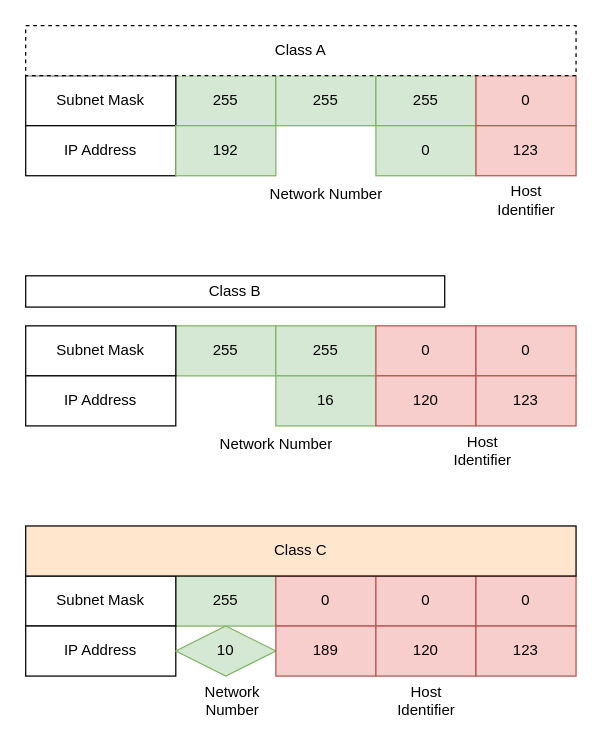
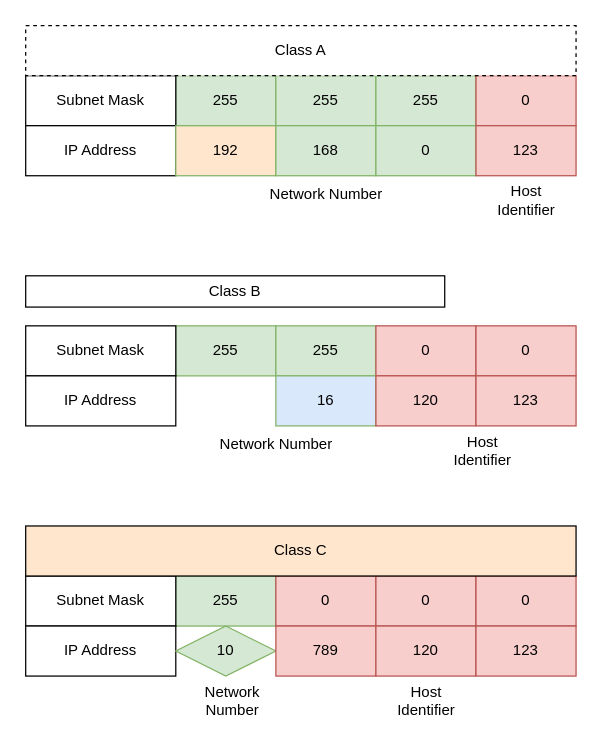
  <mxCell id="0" />
  <mxCell id="1" parent="0" />
  <mxCell id="2" value="255" style="rounded=0;whiteSpace=wrap;html=1;fillColor=#d5e8d4;strokeColor=#82b366;" vertex="1" parent="1"><mxGeometry x="140" y="60" width="80" height="40" as="geometry" /></mxCell>
  <mxCell id="3" value="Subnet Mask" style="rounded=0;whiteSpace=wrap;html=1;" vertex="1" parent="1"><mxGeometry x="20" y="60" width="120" height="40" as="geometry" /></mxCell>
  <mxCell id="4" value="255" style="rounded=0;whiteSpace=wrap;html=1;fillColor=#d5e8d4;strokeColor=#82b366;" vertex="1" parent="1"><mxGeometry x="220" y="60" width="80" height="40" as="geometry" /></mxCell>
  <mxCell id="5" value="255" style="rounded=0;whiteSpace=wrap;html=1;fillColor=#d5e8d4;strokeColor=#82b366;" vertex="1" parent="1"><mxGeometry x="300" y="60" width="80" height="40" as="geometry" /></mxCell>
  <mxCell id="6" value="0" style="rounded=0;whiteSpace=wrap;html=1;fillColor=#f8cecc;strokeColor=#b85450;" vertex="1" parent="1"><mxGeometry x="380" y="60" width="80" height="40" as="geometry" /></mxCell>
  <mxCell id="7" value="IP Address" style="rounded=0;whiteSpace=wrap;html=1;" vertex="1" parent="1"><mxGeometry x="20" y="100" width="120" height="40" as="geometry" /></mxCell>
- <mxCell id="8" value="192" style="rounded=0;whiteSpace=wrap;html=1;fillColor=#d5e8d4;strokeColor=#82b366;" vertex="1" parent="1"><mxGeometry x="140" y="100" width="80" height="40" as="geometry" /></mxCell>
+ <mxCell id="8" value="192" style="rounded=0;whiteSpace=wrap;html=1;fillColor=#ffe6cc;strokeColor=#82b366;" vertex="1" parent="1"><mxGeometry x="140" y="100" width="80" height="40" as="geometry" /></mxCell>
+ <mxCell id="9" value="168" style="rounded=0;whiteSpace=wrap;html=1;fillColor=#d5e8d4;strokeColor=#82b366;" vertex="1" parent="1"><mxGeometry x="220" y="100" width="80" height="40" as="geometry" /></mxCell>
  <mxCell id="10" value="0" style="rounded=0;whiteSpace=wrap;html=1;fillColor=#d5e8d4;strokeColor=#82b366;" vertex="1" parent="1"><mxGeometry x="300" y="100" width="80" height="40" as="geometry" /></mxCell>
  <mxCell id="11" value="123" style="rounded=0;whiteSpace=wrap;html=1;fillColor=#f8cecc;strokeColor=#b85450;" vertex="1" parent="1"><mxGeometry x="380" y="100" width="80" height="40" as="geometry" /></mxCell>
  <mxCell id="12" value="Network Number" style="text;html=1;align=center;verticalAlign=middle;resizable=0;points=[];autosize=1;strokeColor=none;fillColor=none;" vertex="1" parent="1"><mxGeometry x="200" y="140" width="120" height="30" as="geometry" /></mxCell>
  <mxCell id="13" value="&lt;div&gt;Host &lt;br&gt;&lt;/div&gt;&lt;div&gt;Identifier&lt;/div&gt;" style="text;html=1;align=center;verticalAlign=middle;resizable=0;points=[];autosize=1;strokeColor=none;fillColor=none;" vertex="1" parent="1"><mxGeometry x="385" y="140" width="70" height="40" as="geometry" /></mxCell>
  <mxCell id="14" value="255" style="rounded=0;whiteSpace=wrap;html=1;fillColor=#d5e8d4;strokeColor=#82b366;" vertex="1" parent="1"><mxGeometry x="140" y="260" width="80" height="40" as="geometry" /></mxCell>
  <mxCell id="15" value="Subnet Mask" style="rounded=0;whiteSpace=wrap;html=1;" vertex="1" parent="1"><mxGeometry x="20" y="260" width="120" height="40" as="geometry" /></mxCell>
  <mxCell id="16" value="255" style="rounded=0;whiteSpace=wrap;html=1;fillColor=#d5e8d4;strokeColor=#82b366;" vertex="1" parent="1"><mxGeometry x="220" y="260" width="80" height="40" as="geometry" /></mxCell>
  <mxCell id="17" value="0" style="rounded=0;whiteSpace=wrap;html=1;fillColor=#f8cecc;strokeColor=#b85450;" vertex="1" parent="1"><mxGeometry x="300" y="260" width="80" height="40" as="geometry" /></mxCell>
  <mxCell id="18" value="0" style="rounded=0;whiteSpace=wrap;html=1;fillColor=#f8cecc;strokeColor=#b85450;" vertex="1" parent="1"><mxGeometry x="380" y="260" width="80" height="40" as="geometry" /></mxCell>
  <mxCell id="19" value="IP Address" style="rounded=0;whiteSpace=wrap;html=1;" vertex="1" parent="1"><mxGeometry x="20" y="300" width="120" height="40" as="geometry" /></mxCell>
- <mxCell id="20" value="16" style="rounded=0;whiteSpace=wrap;html=1;fillColor=#d5e8d4;strokeColor=#82b366;" vertex="1" parent="1"><mxGeometry x="220" y="300" width="80" height="40" as="geometry" /></mxCell>
+ <mxCell id="20" value="16" style="rounded=0;whiteSpace=wrap;html=1;fillColor=#dae8fc;strokeColor=#82b366;" vertex="1" parent="1"><mxGeometry x="220" y="300" width="80" height="40" as="geometry" /></mxCell>
  <mxCell id="21" value="120" style="rounded=0;whiteSpace=wrap;html=1;fillColor=#f8cecc;strokeColor=#b85450;" vertex="1" parent="1"><mxGeometry x="300" y="300" width="80" height="40" as="geometry" /></mxCell>
  <mxCell id="22" value="123" style="rounded=0;whiteSpace=wrap;html=1;fillColor=#f8cecc;strokeColor=#b85450;" vertex="1" parent="1"><mxGeometry x="380" y="300" width="80" height="40" as="geometry" /></mxCell>
  <mxCell id="23" value="Network Number" style="text;html=1;align=center;verticalAlign=middle;resizable=0;points=[];autosize=1;strokeColor=none;fillColor=none;" vertex="1" parent="1"><mxGeometry x="160" y="340" width="120" height="30" as="geometry" /></mxCell>
  <mxCell id="24" value="&lt;div&gt;Host &lt;br&gt;&lt;/div&gt;&lt;div&gt;Identifier&lt;/div&gt;" style="text;html=1;align=center;verticalAlign=middle;resizable=0;points=[];autosize=1;strokeColor=none;fillColor=none;" vertex="1" parent="1"><mxGeometry x="350" y="340" width="70" height="40" as="geometry" /></mxCell>
  <mxCell id="25" value="Class A" style="rounded=0;whiteSpace=wrap;html=1;dashed=1;" vertex="1" parent="1"><mxGeometry x="20" y="20" width="440" height="40" as="geometry" /></mxCell>
  <mxCell id="26" value="Class B" style="rounded=0;whiteSpace=wrap;html=1;" vertex="1" parent="1"><mxGeometry x="20" y="220" width="335" height="25" as="geometry" /></mxCell>
  <mxCell id="27" value="255" style="rounded=0;whiteSpace=wrap;html=1;fillColor=#d5e8d4;strokeColor=#82b366;" vertex="1" parent="1"><mxGeometry x="140" y="460" width="80" height="40" as="geometry" /></mxCell>
  <mxCell id="28" value="Subnet Mask" style="rounded=0;whiteSpace=wrap;html=1;" vertex="1" parent="1"><mxGeometry x="20" y="460" width="120" height="40" as="geometry" /></mxCell>
  <mxCell id="29" value="0" style="rounded=0;whiteSpace=wrap;html=1;fillColor=#f8cecc;strokeColor=#b85450;" vertex="1" parent="1"><mxGeometry x="220" y="460" width="80" height="40" as="geometry" /></mxCell>
  <mxCell id="30" value="0" style="rounded=0;whiteSpace=wrap;html=1;fillColor=#f8cecc;strokeColor=#b85450;" vertex="1" parent="1"><mxGeometry x="300" y="460" width="80" height="40" as="geometry" /></mxCell>
  <mxCell id="31" value="0" style="rounded=0;whiteSpace=wrap;html=1;fillColor=#f8cecc;strokeColor=#b85450;" vertex="1" parent="1"><mxGeometry x="380" y="460" width="80" height="40" as="geometry" /></mxCell>
  <mxCell id="32" value="IP Address" style="rounded=0;whiteSpace=wrap;html=1;" vertex="1" parent="1"><mxGeometry x="20" y="500" width="120" height="40" as="geometry" /></mxCell>
  <mxCell id="33" value="10" style="rhombus;whiteSpace=wrap;html=1;fillColor=#d5e8d4;strokeColor=#82b366;" vertex="1" parent="1"><mxGeometry x="140" y="500" width="80" height="40" as="geometry" /></mxCell>
- <mxCell id="34" value="189" style="rounded=0;whiteSpace=wrap;html=1;fillColor=#f8cecc;strokeColor=#b85450;" vertex="1" parent="1"><mxGeometry x="220" y="500" width="80" height="40" as="geometry" /></mxCell>
+ <mxCell id="34" value="789" style="rounded=0;whiteSpace=wrap;html=1;fillColor=#f8cecc;strokeColor=#b85450;" vertex="1" parent="1"><mxGeometry x="220" y="500" width="80" height="40" as="geometry" /></mxCell>
  <mxCell id="35" value="120" style="rounded=0;whiteSpace=wrap;html=1;fillColor=#f8cecc;strokeColor=#b85450;" vertex="1" parent="1"><mxGeometry x="300" y="500" width="80" height="40" as="geometry" /></mxCell>
  <mxCell id="36" value="123" style="rounded=0;whiteSpace=wrap;html=1;fillColor=#f8cecc;strokeColor=#b85450;" vertex="1" parent="1"><mxGeometry x="380" y="500" width="80" height="40" as="geometry" /></mxCell>
  <mxCell id="37" value="&lt;div&gt;Network &lt;br&gt;&lt;/div&gt;&lt;div&gt;Number&lt;/div&gt;" style="text;html=1;align=center;verticalAlign=middle;resizable=0;points=[];autosize=1;strokeColor=none;fillColor=none;" vertex="1" parent="1"><mxGeometry x="150" y="540" width="70" height="40" as="geometry" /></mxCell>
  <mxCell id="38" value="&lt;div&gt;Host &lt;br&gt;&lt;/div&gt;&lt;div&gt;Identifier&lt;/div&gt;" style="text;html=1;align=center;verticalAlign=middle;resizable=0;points=[];autosize=1;strokeColor=none;fillColor=none;" vertex="1" parent="1"><mxGeometry x="305" y="540" width="70" height="40" as="geometry" /></mxCell>
  <mxCell id="39" value="Class C" style="rounded=0;whiteSpace=wrap;html=1;fillColor=#ffe6cc;" vertex="1" parent="1"><mxGeometry x="20" y="420" width="440" height="40" as="geometry" /></mxCell>
